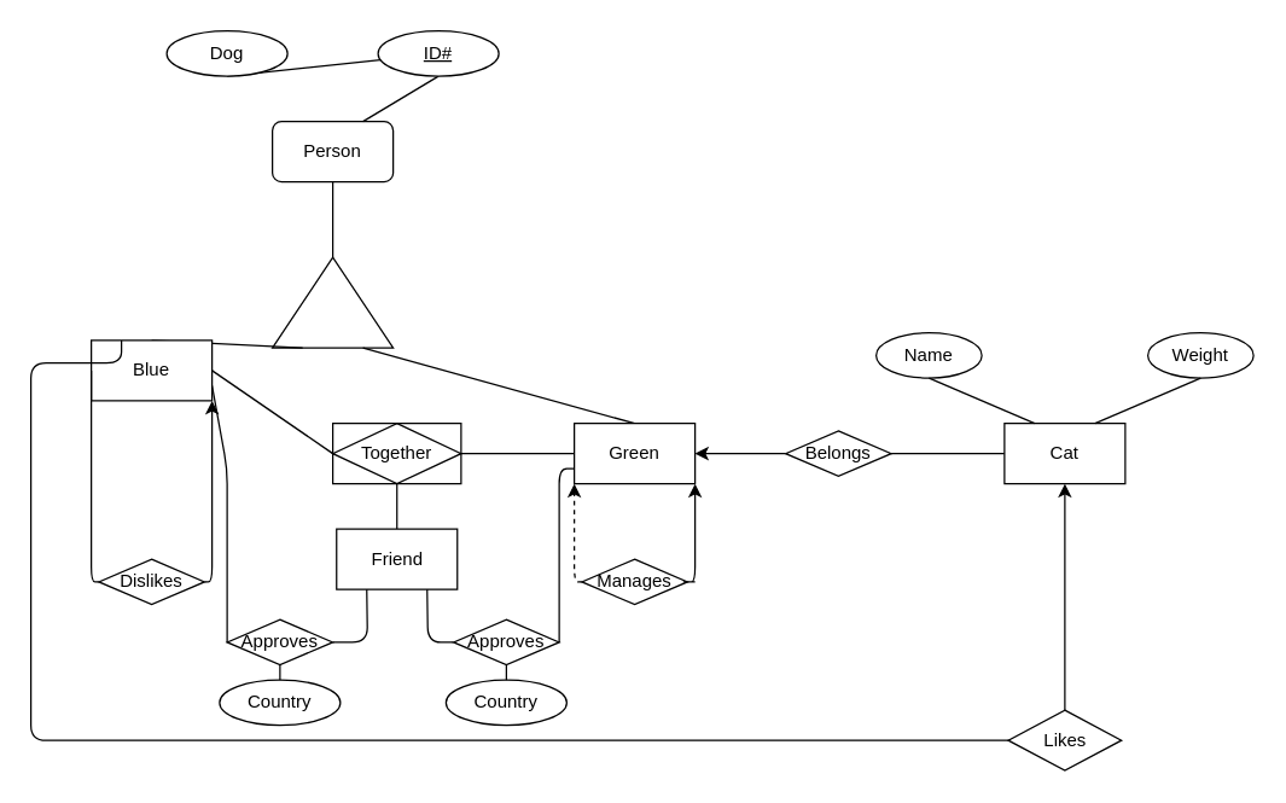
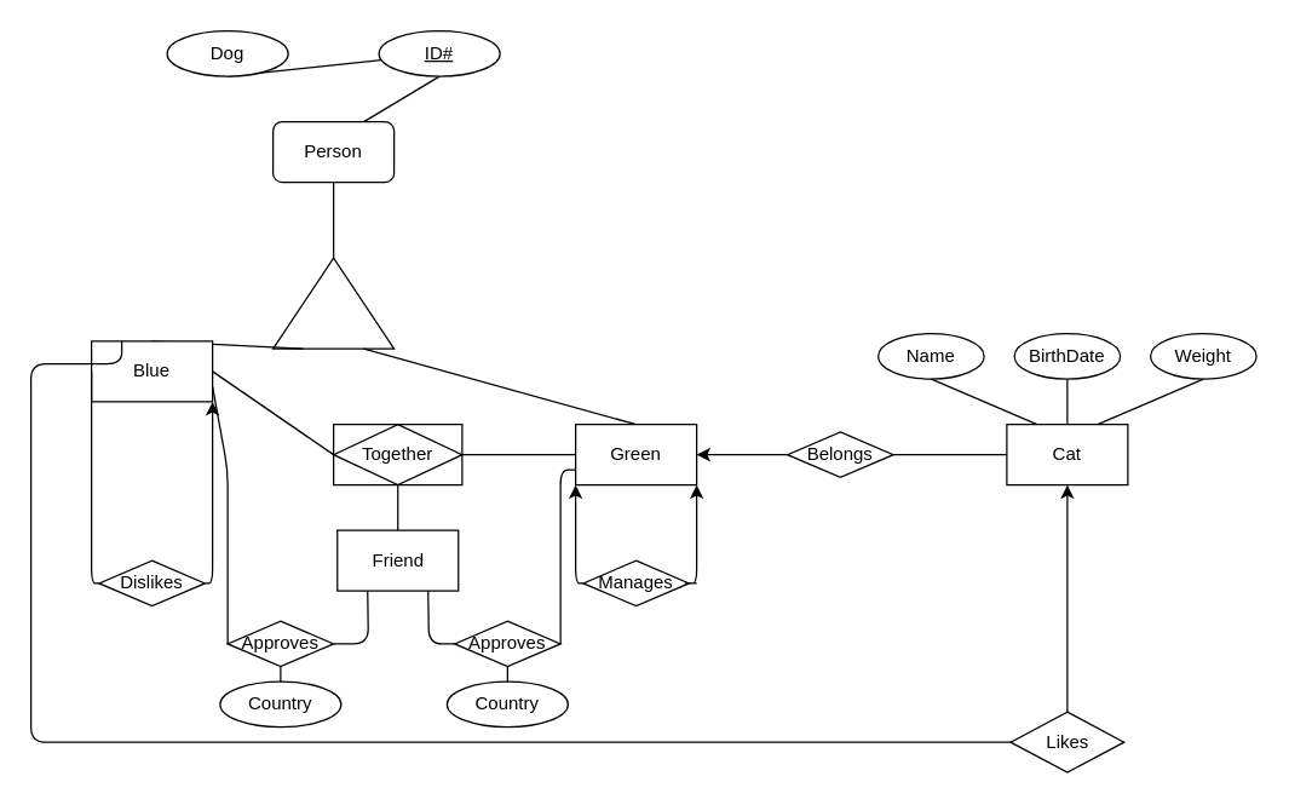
  <mxCell id="0" />
  <mxCell id="1" parent="0" />
  <mxCell id="2" value="Person" style="whiteSpace=wrap;html=1;rounded=1;" vertex="1" parent="1"><mxGeometry x="180" y="80" width="80" height="40" as="geometry" /></mxCell>
  <mxCell id="3" value="" style="endArrow=none;html=1;exitX=0.5;exitY=1;exitDx=0;exitDy=0;" edge="1" parent="1" source="4" target="6"><mxGeometry width="50" height="50" relative="1" as="geometry"><mxPoint x="80" y="50" as="sourcePoint" /><mxPoint x="430" y="130" as="targetPoint" /></mxGeometry></mxCell>
  <mxCell id="4" value="Dog" style="ellipse;whiteSpace=wrap;html=1;" vertex="1" parent="1"><mxGeometry x="110" y="20" width="80" height="30" as="geometry" /></mxCell>
  <mxCell id="5" value="" style="endArrow=none;html=1;exitX=0.75;exitY=0;exitDx=0;exitDy=0;entryX=0.5;entryY=1;entryDx=0;entryDy=0;" edge="1" parent="1" source="2" target="6"><mxGeometry width="50" height="50" relative="1" as="geometry"><mxPoint x="380" y="180" as="sourcePoint" /><mxPoint x="210" y="50" as="targetPoint" /></mxGeometry></mxCell>
  <mxCell id="6" value="&lt;u&gt;ID#&lt;/u&gt;" style="ellipse;whiteSpace=wrap;html=1;" vertex="1" parent="1"><mxGeometry x="250" y="20" width="80" height="30" as="geometry" /></mxCell>
  <mxCell id="7" value="" style="endArrow=none;html=1;entryX=0.5;entryY=1;entryDx=0;entryDy=0;" edge="1" parent="1" target="2"><mxGeometry width="50" height="50" relative="1" as="geometry"><mxPoint x="220" y="170" as="sourcePoint" /><mxPoint x="430" y="190" as="targetPoint" /></mxGeometry></mxCell>
  <mxCell id="8" value="" style="triangle;whiteSpace=wrap;html=1;direction=north;" vertex="1" parent="1"><mxGeometry x="180" y="170" width="80" height="60" as="geometry" /></mxCell>
  <mxCell id="9" value="" style="endArrow=none;html=1;entryX=0;entryY=0.25;entryDx=0;entryDy=0;exitX=0.5;exitY=0;exitDx=0;exitDy=0;" edge="1" parent="1" source="11" target="8"><mxGeometry width="50" height="50" relative="1" as="geometry"><mxPoint x="140" y="280" as="sourcePoint" /><mxPoint x="430" y="190" as="targetPoint" /></mxGeometry></mxCell>
  <mxCell id="10" value="" style="endArrow=none;html=1;entryX=0;entryY=0.75;entryDx=0;entryDy=0;exitX=0.5;exitY=0;exitDx=0;exitDy=0;" edge="1" parent="1" source="12" target="8"><mxGeometry width="50" height="50" relative="1" as="geometry"><mxPoint x="340" y="280" as="sourcePoint" /><mxPoint x="430" y="190" as="targetPoint" /></mxGeometry></mxCell>
  <mxCell id="11" value="Blue" style="rounded=0;whiteSpace=wrap;html=1;" vertex="1" parent="1"><mxGeometry x="60" y="225" width="80" height="40" as="geometry" /></mxCell>
  <mxCell id="12" value="Green" style="rounded=0;whiteSpace=wrap;html=1;" vertex="1" parent="1"><mxGeometry x="380" y="280" width="80" height="40" as="geometry" /></mxCell>
  <mxCell id="13" value="" style="endArrow=none;html=1;exitX=1;exitY=0.5;exitDx=0;exitDy=0;entryX=0;entryY=0.5;entryDx=0;entryDy=0;" edge="1" parent="1" source="11" target="29"><mxGeometry width="50" height="50" relative="1" as="geometry"><mxPoint x="380" y="240" as="sourcePoint" /><mxPoint x="185" y="300" as="targetPoint" /></mxGeometry></mxCell>
  <mxCell id="14" value="" style="endArrow=none;html=1;exitX=1;exitY=0.5;exitDx=0;exitDy=0;entryX=0;entryY=0.5;entryDx=0;entryDy=0;" edge="1" parent="1" target="12"><mxGeometry width="50" height="50" relative="1" as="geometry"><mxPoint x="255" y="300" as="sourcePoint" /><mxPoint x="290" y="300" as="targetPoint" /></mxGeometry></mxCell>
  <mxCell id="15" value="Country" style="ellipse;whiteSpace=wrap;html=1;" vertex="1" parent="1"><mxGeometry x="145" y="450" width="80" height="30" as="geometry" /></mxCell>
  <mxCell id="16" value="" style="endArrow=none;html=1;exitX=0.5;exitY=1;exitDx=0;exitDy=0;entryX=0.5;entryY=0;entryDx=0;entryDy=0;" edge="1" parent="1" source="29" target="30"><mxGeometry width="50" height="50" relative="1" as="geometry"><mxPoint x="220" y="315" as="sourcePoint" /><mxPoint x="220" y="340" as="targetPoint" /></mxGeometry></mxCell>
  <mxCell id="17" value="" style="endArrow=none;html=1;entryX=0;entryY=0.5;entryDx=0;entryDy=0;" edge="1" parent="1" target="25"><mxGeometry width="50" height="50" relative="1" as="geometry"><mxPoint x="590" y="300" as="sourcePoint" /><mxPoint x="660" y="300" as="targetPoint" /></mxGeometry></mxCell>
  <mxCell id="18" value="Dislikes" style="rhombus;whiteSpace=wrap;html=1;" vertex="1" parent="1"><mxGeometry x="65" y="370" width="70" height="30" as="geometry" /></mxCell>
  <mxCell id="19" value="" style="endArrow=none;html=1;entryX=0;entryY=0.5;entryDx=0;entryDy=0;exitX=0;exitY=0.5;exitDx=0;exitDy=0;" edge="1" parent="1" source="18" target="11"><mxGeometry width="50" height="50" relative="1" as="geometry"><mxPoint x="60" y="390" as="sourcePoint" /><mxPoint x="430" y="190" as="targetPoint" /><Array as="points"><mxPoint x="60" y="385" /></Array></mxGeometry></mxCell>
  <mxCell id="20" value="" style="endArrow=classic;html=1;exitX=1;exitY=0.5;exitDx=0;exitDy=0;entryX=1;entryY=1;entryDx=0;entryDy=0;" edge="1" parent="1" source="18" target="11"><mxGeometry width="50" height="50" relative="1" as="geometry"><mxPoint x="380" y="240" as="sourcePoint" /><mxPoint x="430" y="190" as="targetPoint" /><Array as="points"><mxPoint x="140" y="385" /></Array></mxGeometry></mxCell>
  <mxCell id="21" value="Manages" style="rhombus;whiteSpace=wrap;html=1;" vertex="1" parent="1"><mxGeometry x="385" y="370" width="70" height="30" as="geometry" /></mxCell>
- <mxCell id="22" value="" style="endArrow=classic;html=1;exitX=0;exitY=0.5;exitDx=0;exitDy=0;entryX=0;entryY=1;entryDx=0;entryDy=0;dashed=1;" edge="1" parent="1" source="21" target="12"><mxGeometry width="50" height="50" relative="1" as="geometry"><mxPoint x="380" y="240" as="sourcePoint" /><mxPoint x="430" y="190" as="targetPoint" /><Array as="points"><mxPoint x="380" y="385" /></Array></mxGeometry></mxCell>
+ <mxCell id="22" value="" style="endArrow=classic;html=1;exitX=0;exitY=0.5;exitDx=0;exitDy=0;entryX=0;entryY=1;entryDx=0;entryDy=0;" edge="1" parent="1" source="21" target="12"><mxGeometry width="50" height="50" relative="1" as="geometry"><mxPoint x="380" y="240" as="sourcePoint" /><mxPoint x="430" y="190" as="targetPoint" /><Array as="points"><mxPoint x="380" y="385" /></Array></mxGeometry></mxCell>
  <mxCell id="23" value="" style="endArrow=classic;html=1;entryX=1;entryY=1;entryDx=0;entryDy=0;" edge="1" parent="1" target="12"><mxGeometry width="50" height="50" relative="1" as="geometry"><mxPoint x="460" y="385" as="sourcePoint" /><mxPoint x="430" y="190" as="targetPoint" /><Array as="points"><mxPoint x="450" y="385" /><mxPoint x="460" y="385" /></Array></mxGeometry></mxCell>
  <mxCell id="24" value="" style="endArrow=classic;html=1;" edge="1" parent="1"><mxGeometry width="50" height="50" relative="1" as="geometry"><mxPoint x="520" y="300" as="sourcePoint" /><mxPoint x="460" y="300" as="targetPoint" /></mxGeometry></mxCell>
  <mxCell id="25" value="Cat" style="rounded=0;whiteSpace=wrap;html=1;" vertex="1" parent="1"><mxGeometry x="665" y="280" width="80" height="40" as="geometry" /></mxCell>
  <mxCell id="26" value="" style="endArrow=none;html=1;exitX=0.25;exitY=0;exitDx=0;exitDy=0;" edge="1" parent="1" source="11"><mxGeometry width="50" height="50" relative="1" as="geometry"><mxPoint x="380" y="240" as="sourcePoint" /><mxPoint x="670" y="490" as="targetPoint" /><Array as="points"><mxPoint x="80" y="240" /><mxPoint x="20" y="240" /><mxPoint x="20" y="420" /><mxPoint x="20" y="490" /></Array></mxGeometry></mxCell>
  <mxCell id="27" value="Likes" style="rhombus;whiteSpace=wrap;html=1;" vertex="1" parent="1"><mxGeometry x="667.5" y="470" width="75" height="40" as="geometry" /></mxCell>
  <mxCell id="28" value="" style="endArrow=classic;html=1;entryX=0.5;entryY=1;entryDx=0;entryDy=0;exitX=0.5;exitY=0;exitDx=0;exitDy=0;" edge="1" parent="1" source="27" target="25"><mxGeometry width="50" height="50" relative="1" as="geometry"><mxPoint x="380" y="240" as="sourcePoint" /><mxPoint x="430" y="190" as="targetPoint" /></mxGeometry></mxCell>
  <mxCell id="29" value="Together" style="shape=associativeEntity;whiteSpace=wrap;html=1;align=center;" vertex="1" parent="1"><mxGeometry x="220" y="280" width="85" height="40" as="geometry" /></mxCell>
  <mxCell id="30" value="Friend" style="rounded=0;whiteSpace=wrap;html=1;" vertex="1" parent="1"><mxGeometry x="222.5" y="350" width="80" height="40" as="geometry" /></mxCell>
  <mxCell id="31" value="Belongs" style="rhombus;whiteSpace=wrap;html=1;" vertex="1" parent="1"><mxGeometry x="520" y="285" width="70" height="30" as="geometry" /></mxCell>
  <mxCell id="32" value="" style="endArrow=none;html=1;" edge="1" parent="1" target="31"><mxGeometry width="50" height="50" relative="1" as="geometry"><mxPoint x="520" y="300" as="sourcePoint" /><mxPoint x="590" y="300" as="targetPoint" /></mxGeometry></mxCell>
  <mxCell id="33" value="Approves" style="rhombus;whiteSpace=wrap;html=1;" vertex="1" parent="1"><mxGeometry x="150" y="410" width="70" height="30" as="geometry" /></mxCell>
  <mxCell id="34" value="" style="endArrow=none;html=1;exitX=1;exitY=0.5;exitDx=0;exitDy=0;entryX=0.25;entryY=1;entryDx=0;entryDy=0;" edge="1" parent="1" source="33" target="30"><mxGeometry width="50" height="50" relative="1" as="geometry"><mxPoint x="260" y="370" as="sourcePoint" /><mxPoint x="310" y="320" as="targetPoint" /><Array as="points"><mxPoint x="243" y="425" /></Array></mxGeometry></mxCell>
  <mxCell id="35" value="" style="endArrow=none;html=1;entryX=0.5;entryY=1;entryDx=0;entryDy=0;exitX=0.5;exitY=0;exitDx=0;exitDy=0;" edge="1" parent="1" source="15" target="33"><mxGeometry width="50" height="50" relative="1" as="geometry"><mxPoint x="290" y="530" as="sourcePoint" /><mxPoint x="340" y="480" as="targetPoint" /></mxGeometry></mxCell>
  <mxCell id="36" value="" style="endArrow=none;html=1;exitX=0;exitY=0.5;exitDx=0;exitDy=0;entryX=1;entryY=0.75;entryDx=0;entryDy=0;" edge="1" parent="1" source="33" target="11"><mxGeometry width="50" height="50" relative="1" as="geometry"><mxPoint x="290" y="450" as="sourcePoint" /><mxPoint x="340" y="400" as="targetPoint" /><Array as="points"><mxPoint x="150" y="310" /></Array></mxGeometry></mxCell>
  <mxCell id="37" value="Approves" style="rhombus;whiteSpace=wrap;html=1;" vertex="1" parent="1"><mxGeometry x="300" y="410" width="70" height="30" as="geometry" /></mxCell>
  <mxCell id="38" value="Country" style="ellipse;whiteSpace=wrap;html=1;" vertex="1" parent="1"><mxGeometry x="295" y="450" width="80" height="30" as="geometry" /></mxCell>
  <mxCell id="39" value="" style="endArrow=none;html=1;entryX=0.5;entryY=1;entryDx=0;entryDy=0;" edge="1" parent="1" source="38" target="37"><mxGeometry width="50" height="50" relative="1" as="geometry"><mxPoint x="195" y="460" as="sourcePoint" /><mxPoint x="195" y="450" as="targetPoint" /></mxGeometry></mxCell>
  <mxCell id="40" value="" style="endArrow=none;html=1;entryX=0.75;entryY=1;entryDx=0;entryDy=0;exitX=0;exitY=0.5;exitDx=0;exitDy=0;" edge="1" parent="1" source="37" target="30"><mxGeometry width="50" height="50" relative="1" as="geometry"><mxPoint x="290" y="450" as="sourcePoint" /><mxPoint x="340" y="400" as="targetPoint" /><Array as="points"><mxPoint x="283" y="425" /></Array></mxGeometry></mxCell>
  <mxCell id="41" value="" style="endArrow=none;html=1;entryX=0;entryY=0.75;entryDx=0;entryDy=0;exitX=1;exitY=0.5;exitDx=0;exitDy=0;" edge="1" parent="1" source="37" target="12"><mxGeometry width="50" height="50" relative="1" as="geometry"><mxPoint x="290" y="450" as="sourcePoint" /><mxPoint x="340" y="400" as="targetPoint" /><Array as="points"><mxPoint x="370" y="310" /></Array></mxGeometry></mxCell>
  <mxCell id="42" value="Name" style="ellipse;whiteSpace=wrap;html=1;" vertex="1" parent="1"><mxGeometry x="580" y="220" width="70" height="30" as="geometry" /></mxCell>
+ <mxCell id="43" value="BirthDate" style="ellipse;whiteSpace=wrap;html=1;" vertex="1" parent="1"><mxGeometry x="670" y="220" width="70" height="30" as="geometry" /></mxCell>
  <mxCell id="44" value="Weight" style="ellipse;whiteSpace=wrap;html=1;" vertex="1" parent="1"><mxGeometry x="760" y="220" width="70" height="30" as="geometry" /></mxCell>
  <mxCell id="45" value="" style="endArrow=none;html=1;entryX=0.5;entryY=1;entryDx=0;entryDy=0;exitX=0.25;exitY=0;exitDx=0;exitDy=0;" edge="1" parent="1" source="25" target="42"><mxGeometry width="50" height="50" relative="1" as="geometry"><mxPoint x="450" y="330" as="sourcePoint" /><mxPoint x="500" y="280" as="targetPoint" /></mxGeometry></mxCell>
+ <mxCell id="46" value="" style="endArrow=none;html=1;entryX=0.5;entryY=1;entryDx=0;entryDy=0;exitX=0.5;exitY=0;exitDx=0;exitDy=0;" edge="1" parent="1" source="25" target="43"><mxGeometry width="50" height="50" relative="1" as="geometry"><mxPoint x="450" y="330" as="sourcePoint" /><mxPoint x="500" y="280" as="targetPoint" /></mxGeometry></mxCell>
  <mxCell id="47" value="" style="endArrow=none;html=1;entryX=0.5;entryY=1;entryDx=0;entryDy=0;exitX=0.75;exitY=0;exitDx=0;exitDy=0;" edge="1" parent="1" source="25" target="44"><mxGeometry width="50" height="50" relative="1" as="geometry"><mxPoint x="450" y="330" as="sourcePoint" /><mxPoint x="500" y="280" as="targetPoint" /></mxGeometry></mxCell>
